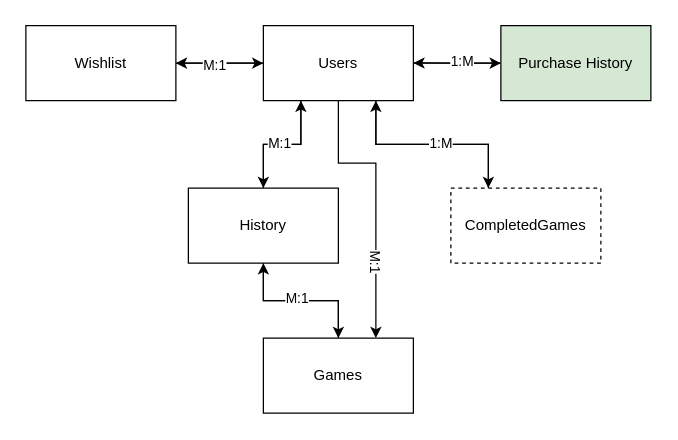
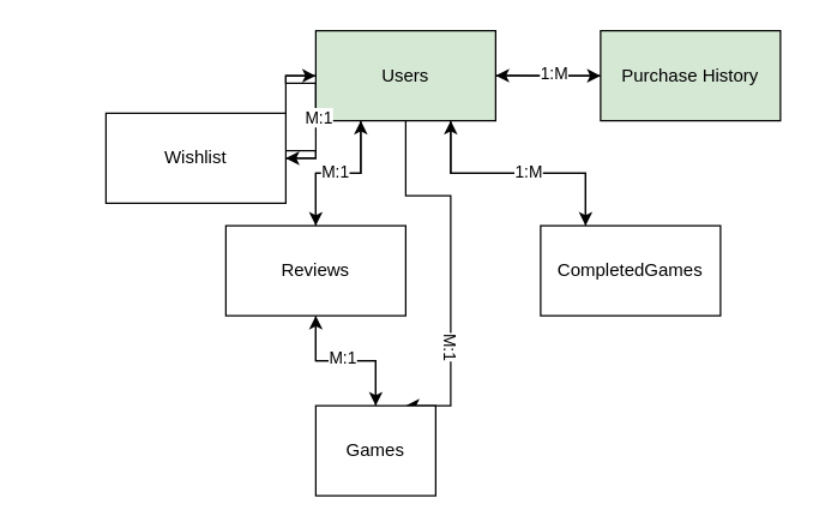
  <mxCell id="0" />
  <mxCell id="1" parent="0" />
  <mxCell id="2" style="rounded=0;orthogonalLoop=1;jettySize=auto;html=1;exitX=0.5;exitY=1;exitDx=0;exitDy=0;entryX=0.5;entryY=0;entryDx=0;entryDy=0;strokeColor=none;endArrow=block;endFill=1;" parent="1" source="9" target="13" edge="1"><mxGeometry relative="1" as="geometry" /></mxCell>
  <mxCell id="3" style="edgeStyle=orthogonalEdgeStyle;rounded=0;orthogonalLoop=1;jettySize=auto;html=1;exitX=0.25;exitY=1;exitDx=0;exitDy=0;" parent="1" source="9" target="13" edge="1"><mxGeometry relative="1" as="geometry" /></mxCell>
  <mxCell id="4" style="edgeStyle=orthogonalEdgeStyle;rounded=0;orthogonalLoop=1;jettySize=auto;html=1;exitX=0;exitY=0.5;exitDx=0;exitDy=0;entryX=1;entryY=0.5;entryDx=0;entryDy=0;" parent="1" source="9" target="22" edge="1"><mxGeometry relative="1" as="geometry" /></mxCell>
  <mxCell id="5" style="edgeStyle=orthogonalEdgeStyle;rounded=0;orthogonalLoop=1;jettySize=auto;html=1;exitX=1;exitY=0.5;exitDx=0;exitDy=0;entryX=0;entryY=0.5;entryDx=0;entryDy=0;" parent="1" source="9" target="19" edge="1"><mxGeometry relative="1" as="geometry" /></mxCell>
  <mxCell id="6" style="edgeStyle=orthogonalEdgeStyle;rounded=0;orthogonalLoop=1;jettySize=auto;html=1;exitX=0.5;exitY=1;exitDx=0;exitDy=0;entryX=0.75;entryY=0;entryDx=0;entryDy=0;" parent="1" source="9" target="16" edge="1"><mxGeometry relative="1" as="geometry"><Array as="points"><mxPoint x="270" y="130" /><mxPoint x="300" y="130" /></Array></mxGeometry></mxCell>
  <mxCell id="7" value="M:1" style="edgeLabel;html=1;align=center;verticalAlign=middle;resizable=0;points=[];rotation=90;" parent="6" vertex="1" connectable="0"><mxGeometry x="0.439" y="1" relative="1" as="geometry"><mxPoint as="offset" /></mxGeometry></mxCell>
  <mxCell id="8" style="edgeStyle=orthogonalEdgeStyle;rounded=0;orthogonalLoop=1;jettySize=auto;html=1;exitX=0.75;exitY=1;exitDx=0;exitDy=0;entryX=0.25;entryY=0;entryDx=0;entryDy=0;" parent="1" source="9" target="25" edge="1"><mxGeometry relative="1" as="geometry" /></mxCell>
- <mxCell id="9" value="Users" style="rounded=0;whiteSpace=wrap;html=1;" parent="1" vertex="1"><mxGeometry x="210" y="20" width="120" height="60" as="geometry" /></mxCell>
+ <mxCell id="9" value="Users" style="rounded=0;whiteSpace=wrap;html=1;fillColor=#d5e8d4;" parent="1" vertex="1"><mxGeometry x="210" y="20" width="120" height="60" as="geometry" /></mxCell>
  <mxCell id="10" style="edgeStyle=orthogonalEdgeStyle;rounded=0;orthogonalLoop=1;jettySize=auto;html=1;exitX=0.5;exitY=0;exitDx=0;exitDy=0;entryX=0.25;entryY=1;entryDx=0;entryDy=0;" parent="1" source="13" target="9" edge="1"><mxGeometry relative="1" as="geometry" /></mxCell>
  <mxCell id="11" value="M:1" style="edgeLabel;html=1;align=center;verticalAlign=middle;resizable=0;points=[];" parent="10" vertex="1" connectable="0"><mxGeometry x="-0.06" y="2" relative="1" as="geometry"><mxPoint as="offset" /></mxGeometry></mxCell>
  <mxCell id="12" style="edgeStyle=orthogonalEdgeStyle;rounded=0;orthogonalLoop=1;jettySize=auto;html=1;exitX=0.5;exitY=1;exitDx=0;exitDy=0;entryX=0.5;entryY=0;entryDx=0;entryDy=0;" parent="1" source="13" target="16" edge="1"><mxGeometry relative="1" as="geometry" /></mxCell>
- <mxCell id="13" value="History" style="whiteSpace=wrap;html=1;" parent="1" vertex="1"><mxGeometry x="150" y="150" width="120" height="60" as="geometry" /></mxCell>
+ <mxCell id="13" value="Reviews" style="whiteSpace=wrap;html=1;" parent="1" vertex="1"><mxGeometry x="150" y="150" width="120" height="60" as="geometry" /></mxCell>
  <mxCell id="14" style="edgeStyle=orthogonalEdgeStyle;rounded=0;orthogonalLoop=1;jettySize=auto;html=1;exitX=0.5;exitY=0;exitDx=0;exitDy=0;entryX=0.5;entryY=1;entryDx=0;entryDy=0;" parent="1" source="16" target="13" edge="1"><mxGeometry relative="1" as="geometry"><mxPoint x="269.889" y="200" as="targetPoint" /></mxGeometry></mxCell>
  <mxCell id="15" value="M:1" style="edgeLabel;html=1;align=center;verticalAlign=middle;resizable=0;points=[];" parent="14" vertex="1" connectable="0"><mxGeometry x="0.064" y="-2" relative="1" as="geometry"><mxPoint y="-1" as="offset" /></mxGeometry></mxCell>
- <mxCell id="16" value="Games" style="whiteSpace=wrap;html=1;" parent="1" vertex="1"><mxGeometry x="210" y="270" width="120" height="60" as="geometry" /></mxCell>
+ <mxCell id="16" value="Games" style="whiteSpace=wrap;html=1;" parent="1" vertex="1"><mxGeometry x="210" y="270" width="80" height="60" as="geometry" /></mxCell>
  <mxCell id="17" style="edgeStyle=orthogonalEdgeStyle;rounded=0;orthogonalLoop=1;jettySize=auto;html=1;exitX=0;exitY=0.5;exitDx=0;exitDy=0;" parent="1" source="19" edge="1"><mxGeometry relative="1" as="geometry"><mxPoint x="330" y="49.857" as="targetPoint" /></mxGeometry></mxCell>
  <mxCell id="18" value="1:M" style="edgeLabel;html=1;align=center;verticalAlign=middle;resizable=0;points=[];" parent="17" vertex="1" connectable="0"><mxGeometry x="-0.063" y="-2" relative="1" as="geometry"><mxPoint x="1" as="offset" /></mxGeometry></mxCell>
  <mxCell id="19" value="Purchase History" style="whiteSpace=wrap;html=1;fillColor=#d5e8d4;" parent="1" vertex="1"><mxGeometry x="400" y="20" width="120" height="60" as="geometry" /></mxCell>
  <mxCell id="20" style="edgeStyle=orthogonalEdgeStyle;rounded=0;orthogonalLoop=1;jettySize=auto;html=1;exitX=1;exitY=0.5;exitDx=0;exitDy=0;entryX=0;entryY=0.5;entryDx=0;entryDy=0;" parent="1" source="22" target="9" edge="1"><mxGeometry relative="1" as="geometry" /></mxCell>
  <mxCell id="21" value="M:1" style="edgeLabel;html=1;align=center;verticalAlign=middle;resizable=0;points=[];" parent="20" vertex="1" connectable="0"><mxGeometry x="-0.157" y="-1" relative="1" as="geometry"><mxPoint as="offset" /></mxGeometry></mxCell>
- <mxCell id="22" value="Wishlist" style="whiteSpace=wrap;html=1;" parent="1" vertex="1"><mxGeometry x="20" y="20" width="120" height="60" as="geometry" /></mxCell>
+ <mxCell id="22" value="Wishlist" style="whiteSpace=wrap;html=1;" parent="1" vertex="1"><mxGeometry x="70" y="75" width="120" height="60" as="geometry" /></mxCell>
  <mxCell id="23" style="edgeStyle=orthogonalEdgeStyle;rounded=0;orthogonalLoop=1;jettySize=auto;html=1;exitX=0.25;exitY=0;exitDx=0;exitDy=0;entryX=0.75;entryY=1;entryDx=0;entryDy=0;" parent="1" source="25" target="9" edge="1"><mxGeometry relative="1" as="geometry" /></mxCell>
  <mxCell id="24" value="1:M" style="edgeLabel;html=1;align=center;verticalAlign=middle;resizable=0;points=[];" parent="23" vertex="1" connectable="0"><mxGeometry x="-0.077" y="-2" relative="1" as="geometry"><mxPoint as="offset" /></mxGeometry></mxCell>
- <mxCell id="25" value="CompletedGames" style="whiteSpace=wrap;html=1;dashed=1;" parent="1" vertex="1"><mxGeometry x="360" y="150" width="120" height="60" as="geometry" /></mxCell>
+ <mxCell id="25" value="CompletedGames" style="whiteSpace=wrap;html=1;" parent="1" vertex="1"><mxGeometry x="360" y="150" width="120" height="60" as="geometry" /></mxCell>
